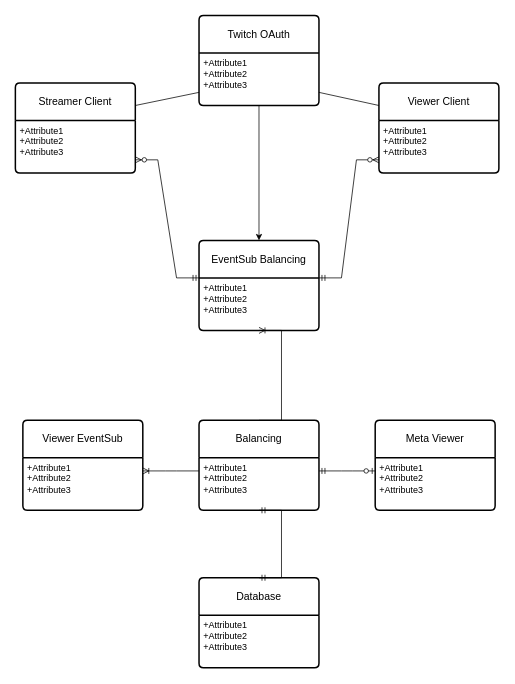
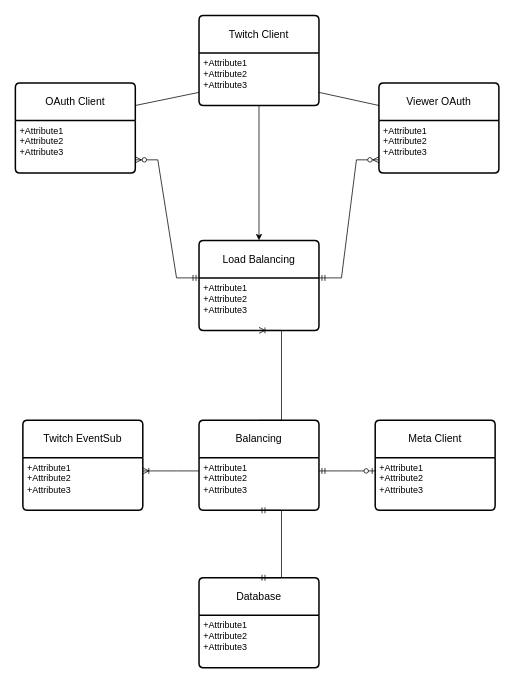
  <mxCell id="0" />
  <mxCell id="1" parent="0" />
- <mxCell id="2" value="&lt;div&gt;Streamer Client&lt;/div&gt;" style="swimlane;childLayout=stackLayout;horizontal=1;startSize=50;horizontalStack=0;rounded=1;fontSize=14;fontStyle=0;strokeWidth=2;resizeParent=0;resizeLast=1;shadow=0;dashed=0;align=center;arcSize=4;whiteSpace=wrap;html=1;" vertex="1" parent="1"><mxGeometry x="20" y="110" width="160" height="120" as="geometry" /></mxCell>
+ <mxCell id="2" value="&lt;div&gt;OAuth Client&lt;/div&gt;" style="swimlane;childLayout=stackLayout;horizontal=1;startSize=50;horizontalStack=0;rounded=1;fontSize=14;fontStyle=0;strokeWidth=2;resizeParent=0;resizeLast=1;shadow=0;dashed=0;align=center;arcSize=4;whiteSpace=wrap;html=1;" vertex="1" parent="1"><mxGeometry x="20" y="110" width="160" height="120" as="geometry" /></mxCell>
  <mxCell id="3" value="+Attribute1&#10;+Attribute2&#10;+Attribute3" style="align=left;strokeColor=none;fillColor=none;spacingLeft=4;fontSize=12;verticalAlign=top;resizable=0;rotatable=0;part=1;html=1;" vertex="1" parent="2"><mxGeometry y="50" width="160" height="70" as="geometry" /></mxCell>
  <mxCell id="4" value="&lt;div&gt;Balancing&lt;/div&gt;" style="swimlane;childLayout=stackLayout;horizontal=1;startSize=50;horizontalStack=0;rounded=1;fontSize=14;fontStyle=0;strokeWidth=2;resizeParent=0;resizeLast=1;shadow=0;dashed=0;align=center;arcSize=4;whiteSpace=wrap;html=1;" vertex="1" parent="1"><mxGeometry x="265" y="560" width="160" height="120" as="geometry" /></mxCell>
  <mxCell id="5" value="+Attribute1&#10;+Attribute2&#10;+Attribute3" style="align=left;strokeColor=none;fillColor=none;spacingLeft=4;fontSize=12;verticalAlign=top;resizable=0;rotatable=0;part=1;html=1;" vertex="1" parent="4"><mxGeometry y="50" width="160" height="70" as="geometry" /></mxCell>
- <mxCell id="6" value="&lt;div&gt;Viewer Client&lt;/div&gt;" style="swimlane;childLayout=stackLayout;horizontal=1;startSize=50;horizontalStack=0;rounded=1;fontSize=14;fontStyle=0;strokeWidth=2;resizeParent=0;resizeLast=1;shadow=0;dashed=0;align=center;arcSize=4;whiteSpace=wrap;html=1;" vertex="1" parent="1"><mxGeometry x="505" y="110" width="160" height="120" as="geometry" /></mxCell>
+ <mxCell id="6" value="&lt;div&gt;Viewer OAuth&lt;/div&gt;" style="swimlane;childLayout=stackLayout;horizontal=1;startSize=50;horizontalStack=0;rounded=1;fontSize=14;fontStyle=0;strokeWidth=2;resizeParent=0;resizeLast=1;shadow=0;dashed=0;align=center;arcSize=4;whiteSpace=wrap;html=1;" vertex="1" parent="1"><mxGeometry x="505" y="110" width="160" height="120" as="geometry" /></mxCell>
  <mxCell id="7" value="+Attribute1&#10;+Attribute2&#10;+Attribute3" style="align=left;strokeColor=none;fillColor=none;spacingLeft=4;fontSize=12;verticalAlign=top;resizable=0;rotatable=0;part=1;html=1;" vertex="1" parent="6"><mxGeometry y="50" width="160" height="70" as="geometry" /></mxCell>
- <mxCell id="8" value="&lt;div&gt;Meta Viewer&lt;/div&gt;" style="swimlane;childLayout=stackLayout;horizontal=1;startSize=50;horizontalStack=0;rounded=1;fontSize=14;fontStyle=0;strokeWidth=2;resizeParent=0;resizeLast=1;shadow=0;dashed=0;align=center;arcSize=4;whiteSpace=wrap;html=1;" vertex="1" parent="1"><mxGeometry x="500" y="560" width="160" height="120" as="geometry" /></mxCell>
+ <mxCell id="8" value="&lt;div&gt;Meta Client&lt;/div&gt;" style="swimlane;childLayout=stackLayout;horizontal=1;startSize=50;horizontalStack=0;rounded=1;fontSize=14;fontStyle=0;strokeWidth=2;resizeParent=0;resizeLast=1;shadow=0;dashed=0;align=center;arcSize=4;whiteSpace=wrap;html=1;" vertex="1" parent="1"><mxGeometry x="500" y="560" width="160" height="120" as="geometry" /></mxCell>
  <mxCell id="9" value="+Attribute1&#10;+Attribute2&#10;+Attribute3" style="align=left;strokeColor=none;fillColor=none;spacingLeft=4;fontSize=12;verticalAlign=top;resizable=0;rotatable=0;part=1;html=1;" vertex="1" parent="8"><mxGeometry y="50" width="160" height="70" as="geometry" /></mxCell>
  <mxCell id="10" value="&lt;div&gt;Database&lt;/div&gt;" style="swimlane;childLayout=stackLayout;horizontal=1;startSize=50;horizontalStack=0;rounded=1;fontSize=14;fontStyle=0;strokeWidth=2;resizeParent=0;resizeLast=1;shadow=0;dashed=0;align=center;arcSize=4;whiteSpace=wrap;html=1;" vertex="1" parent="1"><mxGeometry x="265" y="770" width="160" height="120" as="geometry" /></mxCell>
  <mxCell id="11" value="+Attribute1&#10;+Attribute2&#10;+Attribute3" style="align=left;strokeColor=none;fillColor=none;spacingLeft=4;fontSize=12;verticalAlign=top;resizable=0;rotatable=0;part=1;html=1;" vertex="1" parent="10"><mxGeometry y="50" width="160" height="70" as="geometry" /></mxCell>
- <mxCell id="12" value="&lt;div&gt;Viewer EventSub&lt;/div&gt;" style="swimlane;childLayout=stackLayout;horizontal=1;startSize=50;horizontalStack=0;rounded=1;fontSize=14;fontStyle=0;strokeWidth=2;resizeParent=0;resizeLast=1;shadow=0;dashed=0;align=center;arcSize=4;whiteSpace=wrap;html=1;" vertex="1" parent="1"><mxGeometry x="30" y="560" width="160" height="120" as="geometry" /></mxCell>
+ <mxCell id="12" value="&lt;div&gt;Twitch EventSub&lt;/div&gt;" style="swimlane;childLayout=stackLayout;horizontal=1;startSize=50;horizontalStack=0;rounded=1;fontSize=14;fontStyle=0;strokeWidth=2;resizeParent=0;resizeLast=1;shadow=0;dashed=0;align=center;arcSize=4;whiteSpace=wrap;html=1;" vertex="1" parent="1"><mxGeometry x="30" y="560" width="160" height="120" as="geometry" /></mxCell>
  <mxCell id="13" value="+Attribute1&#10;+Attribute2&#10;+Attribute3" style="align=left;strokeColor=none;fillColor=none;spacingLeft=4;fontSize=12;verticalAlign=top;resizable=0;rotatable=0;part=1;html=1;" vertex="1" parent="12"><mxGeometry y="50" width="160" height="70" as="geometry" /></mxCell>
- <mxCell id="14" value="&lt;div&gt;EventSub Balancing&lt;/div&gt;" style="swimlane;childLayout=stackLayout;horizontal=1;startSize=50;horizontalStack=0;rounded=1;fontSize=14;fontStyle=0;strokeWidth=2;resizeParent=0;resizeLast=1;shadow=0;dashed=0;align=center;arcSize=4;whiteSpace=wrap;html=1;" vertex="1" parent="1"><mxGeometry x="265" y="320" width="160" height="120" as="geometry" /></mxCell>
+ <mxCell id="14" value="&lt;div&gt;Load Balancing&lt;/div&gt;" style="swimlane;childLayout=stackLayout;horizontal=1;startSize=50;horizontalStack=0;rounded=1;fontSize=14;fontStyle=0;strokeWidth=2;resizeParent=0;resizeLast=1;shadow=0;dashed=0;align=center;arcSize=4;whiteSpace=wrap;html=1;" vertex="1" parent="1"><mxGeometry x="265" y="320" width="160" height="120" as="geometry" /></mxCell>
  <mxCell id="15" value="+Attribute1&#10;+Attribute2&#10;+Attribute3" style="align=left;strokeColor=none;fillColor=none;spacingLeft=4;fontSize=12;verticalAlign=top;resizable=0;rotatable=0;part=1;html=1;" vertex="1" parent="14"><mxGeometry y="50" width="160" height="70" as="geometry" /></mxCell>
  <mxCell id="16" value="" style="edgeStyle=entityRelationEdgeStyle;fontSize=12;html=1;endArrow=ERoneToMany;rounded=0;exitX=0.5;exitY=0;exitDx=0;exitDy=0;entryX=0.5;entryY=1;entryDx=0;entryDy=0;" edge="1" parent="1" source="4" target="15"><mxGeometry width="100" height="100" relative="1" as="geometry"><mxPoint x="430" y="400" as="sourcePoint" /><mxPoint x="300" y="470" as="targetPoint" /></mxGeometry></mxCell>
  <mxCell id="17" value="" style="edgeStyle=entityRelationEdgeStyle;fontSize=12;html=1;endArrow=ERzeroToOne;startArrow=ERmandOne;rounded=0;exitX=1;exitY=0.25;exitDx=0;exitDy=0;entryX=0;entryY=0.25;entryDx=0;entryDy=0;" edge="1" parent="1" source="5" target="9"><mxGeometry width="100" height="100" relative="1" as="geometry"><mxPoint x="430" y="660" as="sourcePoint" /><mxPoint x="530" y="560" as="targetPoint" /></mxGeometry></mxCell>
  <mxCell id="18" value="" style="edgeStyle=entityRelationEdgeStyle;fontSize=12;html=1;endArrow=ERoneToMany;rounded=0;exitX=0;exitY=0.25;exitDx=0;exitDy=0;entryX=1;entryY=0.25;entryDx=0;entryDy=0;" edge="1" parent="1" source="5" target="13"><mxGeometry width="100" height="100" relative="1" as="geometry"><mxPoint x="180" y="720" as="sourcePoint" /><mxPoint x="255" y="750" as="targetPoint" /><Array as="points"><mxPoint x="215" y="630" /></Array></mxGeometry></mxCell>
  <mxCell id="19" value="" style="edgeStyle=entityRelationEdgeStyle;fontSize=12;html=1;endArrow=ERmandOne;startArrow=ERmandOne;rounded=0;entryX=0.5;entryY=1;entryDx=0;entryDy=0;exitX=0.5;exitY=0;exitDx=0;exitDy=0;" edge="1" parent="1" source="10" target="5"><mxGeometry width="100" height="100" relative="1" as="geometry"><mxPoint x="430" y="960" as="sourcePoint" /><mxPoint x="530" y="860" as="targetPoint" /></mxGeometry></mxCell>
  <mxCell id="20" value="" style="edgeStyle=entityRelationEdgeStyle;fontSize=12;html=1;endArrow=ERzeroToMany;startArrow=ERmandOne;rounded=0;entryX=0;entryY=0.75;entryDx=0;entryDy=0;exitX=1;exitY=0;exitDx=0;exitDy=0;" edge="1" parent="1" source="15" target="7"><mxGeometry width="100" height="100" relative="1" as="geometry"><mxPoint x="430" y="350" as="sourcePoint" /><mxPoint x="530" y="250" as="targetPoint" /></mxGeometry></mxCell>
  <mxCell id="21" value="" style="edgeStyle=entityRelationEdgeStyle;fontSize=12;html=1;endArrow=ERzeroToMany;startArrow=ERmandOne;rounded=0;entryX=1;entryY=0.75;entryDx=0;entryDy=0;exitX=0;exitY=0;exitDx=0;exitDy=0;" edge="1" parent="1" source="15" target="3"><mxGeometry width="100" height="100" relative="1" as="geometry"><mxPoint x="430" y="350" as="sourcePoint" /><mxPoint x="530" y="250" as="targetPoint" /></mxGeometry></mxCell>
- <mxCell id="22" value="&lt;div&gt;Twitch OAuth&lt;/div&gt;" style="swimlane;childLayout=stackLayout;horizontal=1;startSize=50;horizontalStack=0;rounded=1;fontSize=14;fontStyle=0;strokeWidth=2;resizeParent=0;resizeLast=1;shadow=0;dashed=0;align=center;arcSize=4;whiteSpace=wrap;html=1;" vertex="1" parent="1"><mxGeometry x="265" y="20" width="160" height="120" as="geometry" /></mxCell>
+ <mxCell id="22" value="&lt;div&gt;Twitch Client&lt;/div&gt;" style="swimlane;childLayout=stackLayout;horizontal=1;startSize=50;horizontalStack=0;rounded=1;fontSize=14;fontStyle=0;strokeWidth=2;resizeParent=0;resizeLast=1;shadow=0;dashed=0;align=center;arcSize=4;whiteSpace=wrap;html=1;" vertex="1" parent="1"><mxGeometry x="265" y="20" width="160" height="120" as="geometry" /></mxCell>
  <mxCell id="23" value="+Attribute1&#10;+Attribute2&#10;+Attribute3" style="align=left;strokeColor=none;fillColor=none;spacingLeft=4;fontSize=12;verticalAlign=top;resizable=0;rotatable=0;part=1;html=1;" vertex="1" parent="22"><mxGeometry y="50" width="160" height="70" as="geometry" /></mxCell>
  <mxCell id="24" value="" style="endArrow=none;html=1;rounded=0;entryX=1;entryY=0.25;entryDx=0;entryDy=0;exitX=0;exitY=0.75;exitDx=0;exitDy=0;" edge="1" parent="1" source="23" target="2"><mxGeometry relative="1" as="geometry"><mxPoint x="400" y="380" as="sourcePoint" /><mxPoint x="560" y="380" as="targetPoint" /></mxGeometry></mxCell>
  <mxCell id="25" value="" style="endArrow=none;html=1;rounded=0;exitX=1;exitY=0.75;exitDx=0;exitDy=0;entryX=0;entryY=0.25;entryDx=0;entryDy=0;" edge="1" parent="1" source="23" target="6"><mxGeometry relative="1" as="geometry"><mxPoint x="400" y="380" as="sourcePoint" /><mxPoint x="560" y="380" as="targetPoint" /></mxGeometry></mxCell>
  <mxCell id="26" style="edgeStyle=orthogonalEdgeStyle;rounded=0;orthogonalLoop=1;jettySize=auto;html=1;exitX=0.5;exitY=1;exitDx=0;exitDy=0;entryX=0.5;entryY=0;entryDx=0;entryDy=0;" edge="1" parent="1" source="23" target="14"><mxGeometry relative="1" as="geometry" /></mxCell>
